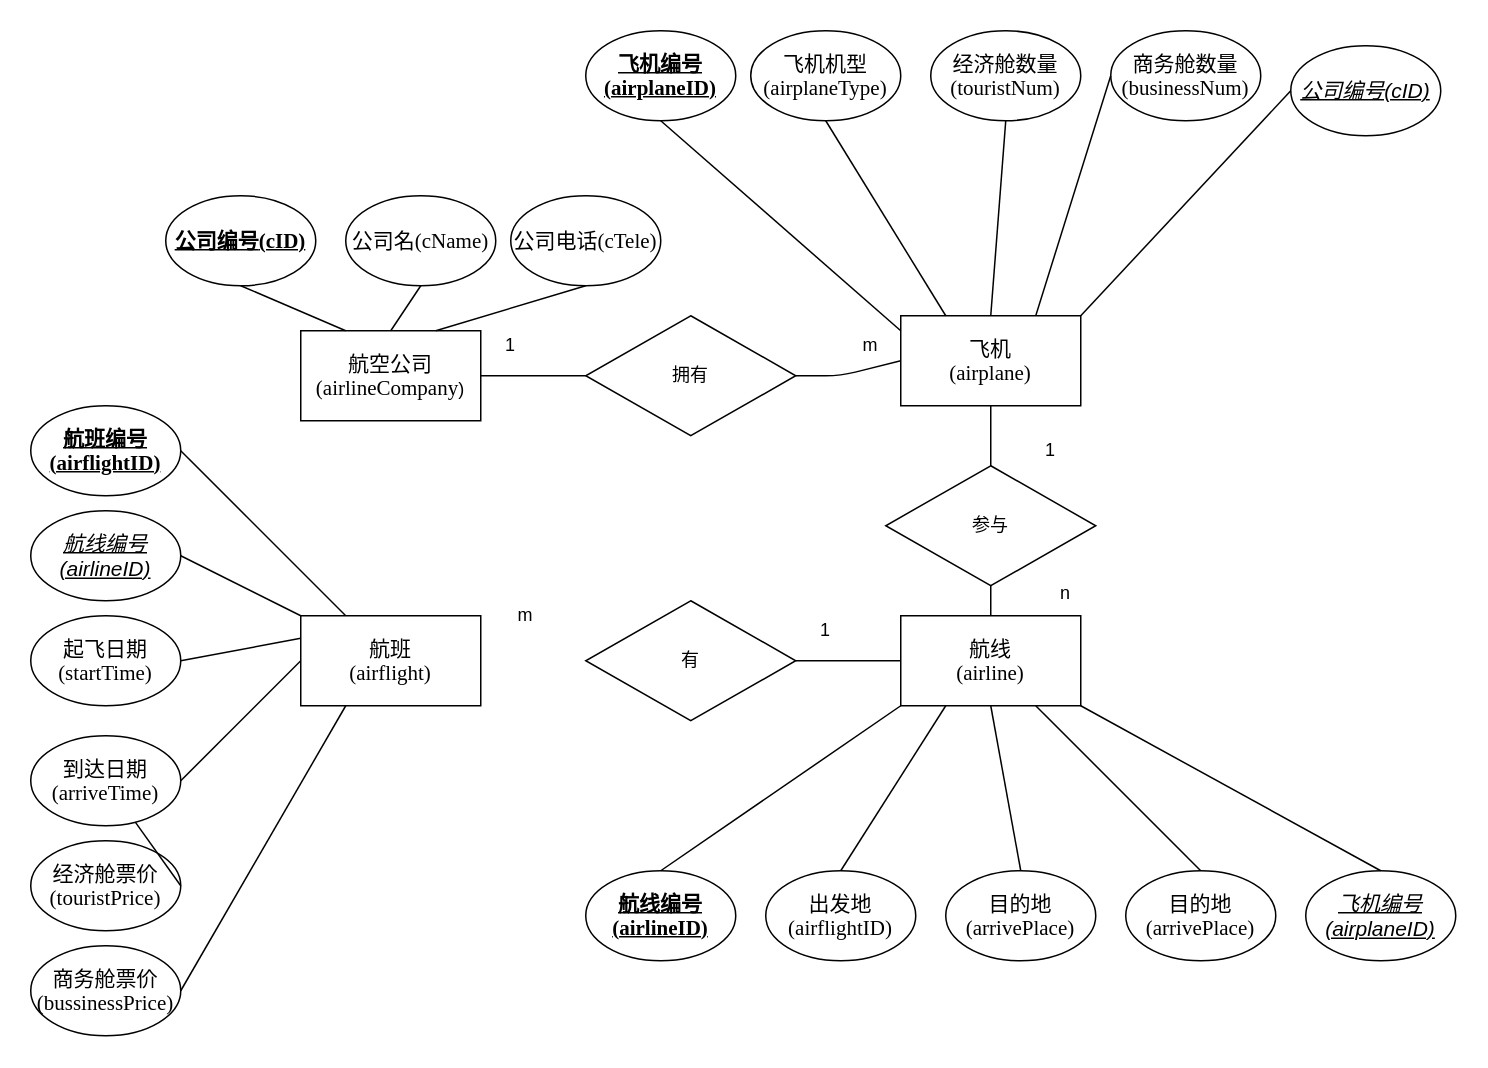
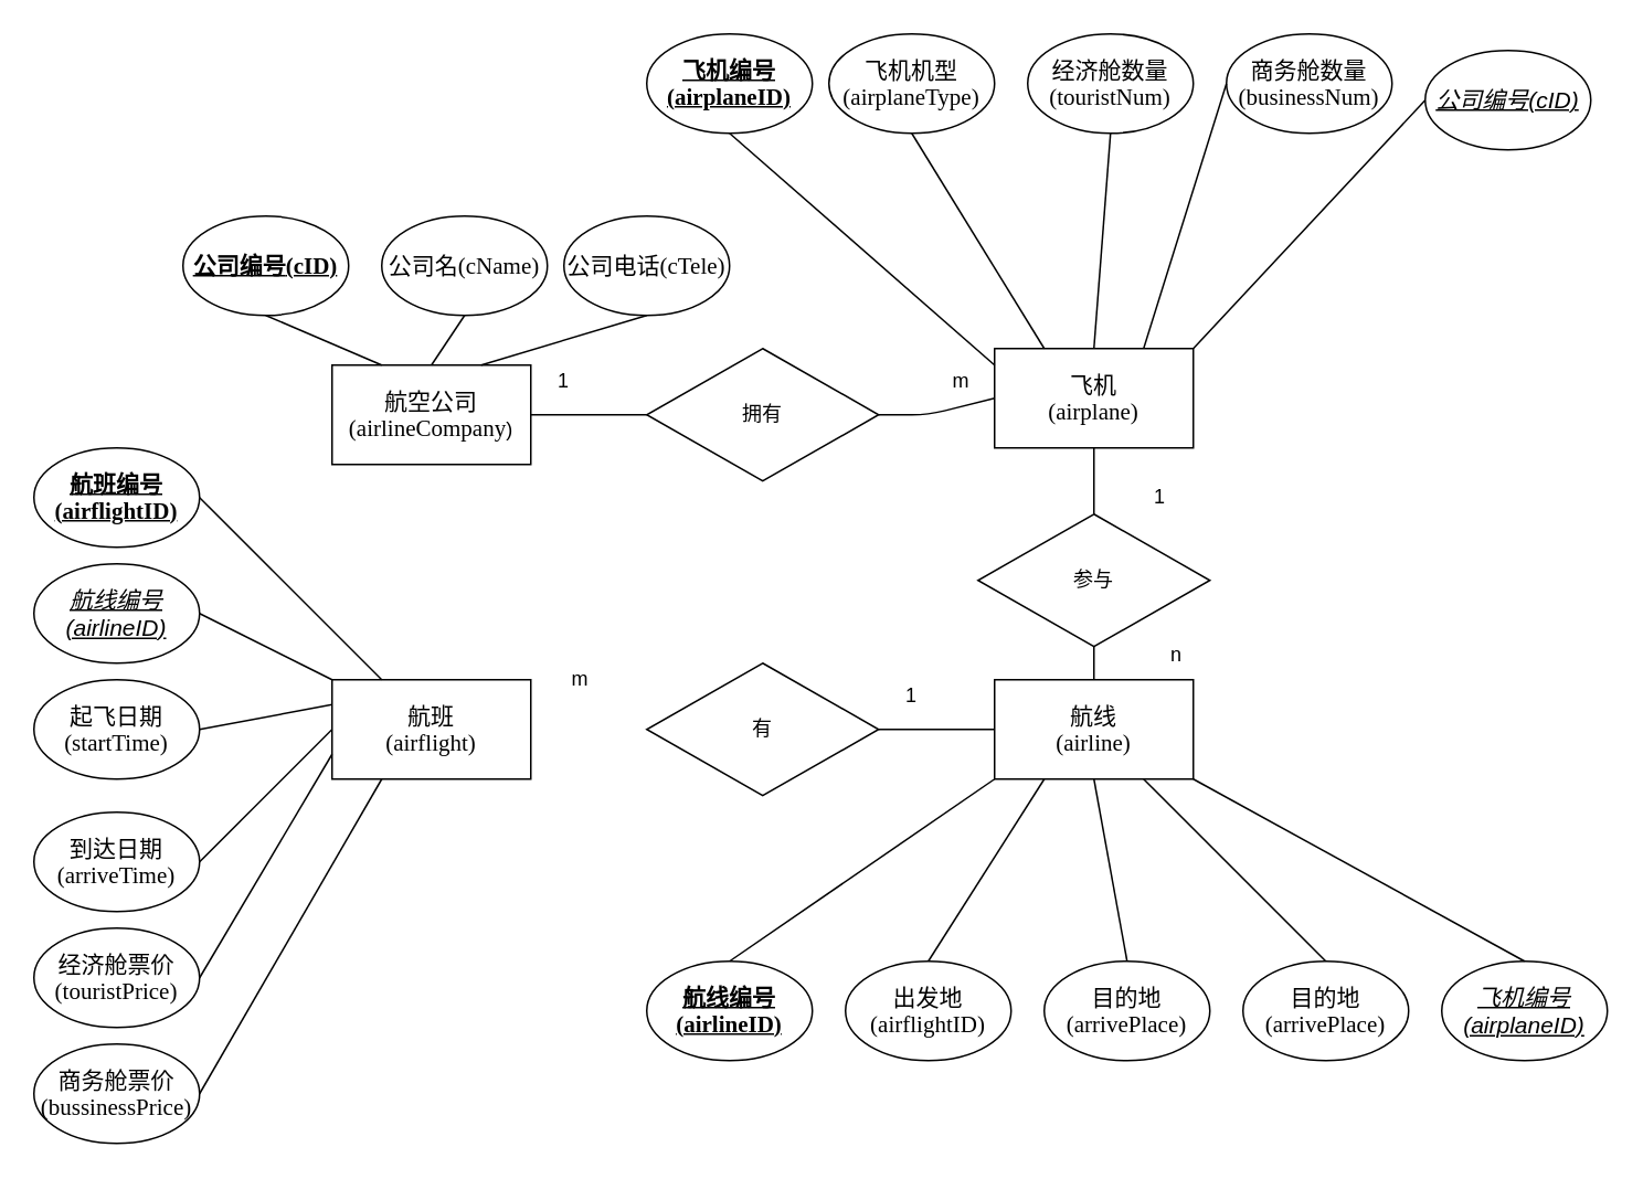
  <mxCell id="0" />
  <mxCell id="1" parent="0" />
  <mxCell id="2" value="&lt;span style=&quot;font-size: 10.5pt&quot;&gt;航空公司&lt;/span&gt;&lt;span lang=&quot;EN-US&quot; style=&quot;font-size: 10.5pt ; font-family: &amp;#34;times new roman&amp;#34; , serif&quot;&gt;(airlineCompany&lt;/span&gt;)" style="rounded=0;whiteSpace=wrap;html=1;" vertex="1" parent="1"><mxGeometry x="200" y="220" width="120" height="60" as="geometry" /></mxCell>
  <mxCell id="3" value="&lt;span style=&quot;font-size: 10.5pt&quot;&gt;飞机&lt;br&gt;&lt;/span&gt;&lt;span lang=&quot;EN-US&quot; style=&quot;font-size: 10.5pt ; font-family: &amp;#34;times new roman&amp;#34; , serif&quot;&gt;(airplane)&lt;/span&gt;" style="rounded=0;whiteSpace=wrap;html=1;" vertex="1" parent="1"><mxGeometry x="600" y="210" width="120" height="60" as="geometry" /></mxCell>
  <mxCell id="4" value="&lt;span style=&quot;font-size: 10.5pt&quot;&gt;航线&lt;br&gt;&lt;/span&gt;&lt;span lang=&quot;EN-US&quot; style=&quot;font-size: 10.5pt ; font-family: &amp;#34;times new roman&amp;#34; , serif&quot;&gt;(airline)&lt;/span&gt;" style="whiteSpace=wrap;html=1;" vertex="1" parent="1"><mxGeometry x="600" y="410" width="120" height="60" as="geometry" /></mxCell>
  <mxCell id="5" value="&lt;span style=&quot;font-size: 10.5pt&quot;&gt;航班&lt;br&gt;&lt;/span&gt;&lt;span lang=&quot;EN-US&quot; style=&quot;font-size: 10.5pt ; font-family: &amp;#34;times new roman&amp;#34; , serif&quot;&gt;(airflight)&lt;/span&gt;" style="whiteSpace=wrap;html=1;" vertex="1" parent="1"><mxGeometry x="200" y="410" width="120" height="60" as="geometry" /></mxCell>
  <mxCell id="6" value="拥有" style="rhombus;whiteSpace=wrap;html=1;" vertex="1" parent="1"><mxGeometry x="390" y="210" width="140" height="80" as="geometry" /></mxCell>
  <mxCell id="7" value="" style="endArrow=none;html=1;entryX=0;entryY=0.5;entryDx=0;entryDy=0;exitX=1;exitY=0.5;exitDx=0;exitDy=0;" edge="1" parent="1" source="2" target="6"><mxGeometry width="50" height="50" relative="1" as="geometry"><mxPoint x="380" y="560" as="sourcePoint" /><mxPoint x="430" y="510" as="targetPoint" /><Array as="points"><mxPoint x="360" y="250" /></Array></mxGeometry></mxCell>
  <mxCell id="8" value="" style="endArrow=none;html=1;entryX=0;entryY=0.5;entryDx=0;entryDy=0;exitX=1;exitY=0.5;exitDx=0;exitDy=0;" edge="1" parent="1" source="6" target="3"><mxGeometry width="50" height="50" relative="1" as="geometry"><mxPoint x="380" y="560" as="sourcePoint" /><mxPoint x="430" y="510" as="targetPoint" /><Array as="points"><mxPoint x="560" y="250" /></Array></mxGeometry></mxCell>
  <mxCell id="9" value="1" style="text;html=1;strokeColor=none;fillColor=none;align=center;verticalAlign=middle;whiteSpace=wrap;rounded=0;" vertex="1" parent="1"><mxGeometry x="320" y="220" width="40" height="20" as="geometry" /></mxCell>
  <mxCell id="10" value="m" style="text;html=1;strokeColor=none;fillColor=none;align=center;verticalAlign=middle;whiteSpace=wrap;rounded=0;" vertex="1" parent="1"><mxGeometry x="560" y="220" width="40" height="20" as="geometry" /></mxCell>
  <mxCell id="11" value="参与" style="rhombus;whiteSpace=wrap;html=1;" vertex="1" parent="1"><mxGeometry x="590" y="310" width="140" height="80" as="geometry" /></mxCell>
  <mxCell id="12" value="" style="endArrow=none;html=1;entryX=0.5;entryY=1;entryDx=0;entryDy=0;exitX=0.5;exitY=0;exitDx=0;exitDy=0;" edge="1" parent="1" source="11" target="3"><mxGeometry width="50" height="50" relative="1" as="geometry"><mxPoint x="370" y="560" as="sourcePoint" /><mxPoint x="420" y="510" as="targetPoint" /><Array as="points"><mxPoint x="660" y="290" /></Array></mxGeometry></mxCell>
  <mxCell id="13" value="" style="endArrow=none;html=1;exitX=0.5;exitY=1;exitDx=0;exitDy=0;entryX=0.5;entryY=0;entryDx=0;entryDy=0;" edge="1" parent="1" source="11" target="4"><mxGeometry width="50" height="50" relative="1" as="geometry"><mxPoint x="370" y="560" as="sourcePoint" /><mxPoint x="420" y="510" as="targetPoint" /></mxGeometry></mxCell>
  <mxCell id="14" value="1" style="text;html=1;strokeColor=none;fillColor=none;align=center;verticalAlign=middle;whiteSpace=wrap;rounded=0;" vertex="1" parent="1"><mxGeometry x="680" y="290" width="40" height="20" as="geometry" /></mxCell>
  <mxCell id="15" value="n" style="text;html=1;strokeColor=none;fillColor=none;align=center;verticalAlign=middle;whiteSpace=wrap;rounded=0;" vertex="1" parent="1"><mxGeometry x="690" y="380" width="40" height="30" as="geometry" /></mxCell>
  <mxCell id="16" value="有" style="rhombus;whiteSpace=wrap;html=1;" vertex="1" parent="1"><mxGeometry x="390" y="400" width="140" height="80" as="geometry" /></mxCell>
  <mxCell id="17" value="" style="endArrow=none;html=1;exitX=1;exitY=0.5;exitDx=0;exitDy=0;entryX=0;entryY=0.5;entryDx=0;entryDy=0;" edge="1" parent="1" source="16" target="4"><mxGeometry width="50" height="50" relative="1" as="geometry"><mxPoint x="370" y="560" as="sourcePoint" /><mxPoint x="420" y="510" as="targetPoint" /></mxGeometry></mxCell>
  <mxCell id="18" value="m" style="text;html=1;strokeColor=none;fillColor=none;align=center;verticalAlign=middle;whiteSpace=wrap;rounded=0;" vertex="1" parent="1"><mxGeometry x="330" y="400" width="40" height="20" as="geometry" /></mxCell>
  <mxCell id="19" value="1" style="text;html=1;strokeColor=none;fillColor=none;align=center;verticalAlign=middle;whiteSpace=wrap;rounded=0;" vertex="1" parent="1"><mxGeometry x="530" y="410" width="40" height="20" as="geometry" /></mxCell>
  <mxCell id="20" value="&lt;b&gt;&lt;u&gt;&lt;span style=&quot;font-size: 10.5pt&quot;&gt;公司编号&lt;/span&gt;&lt;span lang=&quot;EN-US&quot; style=&quot;font-size: 10.5pt ; font-family: &amp;#34;times new roman&amp;#34; , serif&quot;&gt;(cID)&lt;/span&gt;&lt;/u&gt;&lt;/b&gt;" style="ellipse;whiteSpace=wrap;html=1;" vertex="1" parent="1"><mxGeometry y="130" width="100" height="60" as="geometry" x="110" /></mxCell>
  <mxCell id="21" value="&lt;span style=&quot;font-size: 10.5pt&quot;&gt;公司名&lt;/span&gt;&lt;span lang=&quot;EN-US&quot; style=&quot;font-size: 10.5pt ; font-family: &amp;#34;times new roman&amp;#34; , serif&quot;&gt;(cName)&lt;/span&gt;" style="ellipse;whiteSpace=wrap;html=1;" vertex="1" parent="1"><mxGeometry x="230" y="130" width="100" height="60" as="geometry" /></mxCell>
  <mxCell id="22" value="&lt;span style=&quot;font-size: 10.5pt&quot;&gt;公司电话&lt;/span&gt;&lt;span lang=&quot;EN-US&quot; style=&quot;font-size: 10.5pt ; font-family: &amp;#34;times new roman&amp;#34; , serif&quot;&gt;(cTele)&lt;/span&gt;" style="ellipse;whiteSpace=wrap;html=1;" vertex="1" parent="1"><mxGeometry x="340" y="130" width="100" height="60" as="geometry" /></mxCell>
  <mxCell id="23" value="" style="endArrow=none;html=1;strokeColor=#000000;exitX=0.5;exitY=1;exitDx=0;exitDy=0;entryX=0.25;entryY=0;entryDx=0;entryDy=0;" edge="1" parent="1" source="20" target="2"><mxGeometry width="50" height="50" relative="1" as="geometry"><mxPoint x="330" y="270" as="sourcePoint" /><mxPoint x="380" y="220" as="targetPoint" /></mxGeometry></mxCell>
  <mxCell id="24" value="" style="endArrow=none;html=1;strokeColor=#000000;entryX=0.5;entryY=0;entryDx=0;entryDy=0;exitX=0.5;exitY=1;exitDx=0;exitDy=0;" edge="1" parent="1" source="21" target="2"><mxGeometry width="50" height="50" relative="1" as="geometry"><mxPoint x="330" y="270" as="sourcePoint" /><mxPoint x="380" y="220" as="targetPoint" /></mxGeometry></mxCell>
  <mxCell id="25" value="" style="endArrow=none;html=1;strokeColor=#000000;entryX=0.5;entryY=1;entryDx=0;entryDy=0;exitX=0.75;exitY=0;exitDx=0;exitDy=0;" edge="1" parent="1" source="2" target="22"><mxGeometry width="50" height="50" relative="1" as="geometry"><mxPoint x="330" y="270" as="sourcePoint" /><mxPoint x="380" y="220" as="targetPoint" /></mxGeometry></mxCell>
  <mxCell id="26" value="&lt;b&gt;&lt;u&gt;&lt;span style=&quot;font-size: 10.5pt&quot;&gt;飞机编号&lt;/span&gt;&lt;span lang=&quot;EN-US&quot; style=&quot;font-size: 10.5pt ; font-family: &amp;#34;times new roman&amp;#34; , serif&quot;&gt;(airplaneID)&lt;/span&gt;&lt;/u&gt;&lt;/b&gt;" style="ellipse;whiteSpace=wrap;html=1;" vertex="1" parent="1"><mxGeometry x="390" y="20" width="100" height="60" as="geometry" /></mxCell>
  <mxCell id="27" value="&lt;span style=&quot;font-size: 10.5pt&quot;&gt;飞机机型&lt;/span&gt;&lt;span lang=&quot;EN-US&quot; style=&quot;font-size: 10.5pt ; font-family: &amp;#34;times new roman&amp;#34; , serif&quot;&gt;(airplaneType)&lt;/span&gt;" style="ellipse;whiteSpace=wrap;html=1;" vertex="1" parent="1"><mxGeometry x="500" y="20" width="100" height="60" as="geometry" /></mxCell>
  <mxCell id="28" value="&lt;span style=&quot;font-size: 10.5pt&quot;&gt;经济舱数量&lt;/span&gt;&lt;span lang=&quot;EN-US&quot; style=&quot;font-size: 10.5pt ; font-family: &amp;#34;times new roman&amp;#34; , serif&quot;&gt;(touristNum)&lt;/span&gt;" style="ellipse;whiteSpace=wrap;html=1;" vertex="1" parent="1"><mxGeometry x="620" y="20" width="100" height="60" as="geometry" /></mxCell>
  <mxCell id="29" value="&lt;span style=&quot;font-size: 10.5pt&quot;&gt;商务舱数量&lt;/span&gt;&lt;span lang=&quot;EN-US&quot; style=&quot;font-size: 10.5pt ; font-family: &amp;#34;times new roman&amp;#34; , serif&quot;&gt;(businessNum)&lt;/span&gt;" style="ellipse;whiteSpace=wrap;html=1;" vertex="1" parent="1"><mxGeometry x="740" y="20" width="100" height="60" as="geometry" /></mxCell>
  <mxCell id="30" value="&lt;i&gt;&lt;u&gt;&lt;span style=&quot;font-size: 10.5pt&quot;&gt;公司编号(cID)&lt;/span&gt;&lt;/u&gt;&lt;/i&gt;" style="ellipse;whiteSpace=wrap;html=1;" vertex="1" parent="1"><mxGeometry x="860" y="30" width="100" height="60" as="geometry" /></mxCell>
  <mxCell id="31" value="" style="endArrow=none;html=1;strokeColor=#000000;entryX=0.5;entryY=1;entryDx=0;entryDy=0;exitX=1;exitY=0;exitDx=0;exitDy=0;" edge="1" parent="1" source="10" target="26"><mxGeometry width="50" height="50" relative="1" as="geometry"><mxPoint x="510" y="270" as="sourcePoint" /><mxPoint x="560" y="220" as="targetPoint" /></mxGeometry></mxCell>
  <mxCell id="32" value="" style="endArrow=none;html=1;strokeColor=#000000;entryX=0.5;entryY=1;entryDx=0;entryDy=0;exitX=0.25;exitY=0;exitDx=0;exitDy=0;" edge="1" parent="1" source="3" target="27"><mxGeometry width="50" height="50" relative="1" as="geometry"><mxPoint x="510" y="270" as="sourcePoint" /><mxPoint x="560" y="220" as="targetPoint" /></mxGeometry></mxCell>
  <mxCell id="33" value="" style="endArrow=none;html=1;strokeColor=#000000;entryX=0.5;entryY=1;entryDx=0;entryDy=0;exitX=0.5;exitY=0;exitDx=0;exitDy=0;" edge="1" parent="1" source="3" target="28"><mxGeometry width="50" height="50" relative="1" as="geometry"><mxPoint x="510" y="270" as="sourcePoint" /><mxPoint x="560" y="220" as="targetPoint" /></mxGeometry></mxCell>
  <mxCell id="34" value="" style="endArrow=none;html=1;strokeColor=#000000;entryX=0;entryY=0.5;entryDx=0;entryDy=0;exitX=0.75;exitY=0;exitDx=0;exitDy=0;" edge="1" parent="1" source="3" target="29"><mxGeometry width="50" height="50" relative="1" as="geometry"><mxPoint x="510" y="270" as="sourcePoint" /><mxPoint x="560" y="220" as="targetPoint" /></mxGeometry></mxCell>
  <mxCell id="35" value="" style="endArrow=none;html=1;strokeColor=#000000;entryX=0;entryY=0.5;entryDx=0;entryDy=0;exitX=1;exitY=0;exitDx=0;exitDy=0;" edge="1" parent="1" source="3" target="30"><mxGeometry width="50" height="50" relative="1" as="geometry"><mxPoint x="510" y="270" as="sourcePoint" /><mxPoint x="560" y="220" as="targetPoint" /></mxGeometry></mxCell>
  <mxCell id="36" value="&lt;b&gt;&lt;u&gt;&lt;span style=&quot;font-size: 10.5pt&quot;&gt;航线编号&lt;/span&gt;&lt;span lang=&quot;EN-US&quot; style=&quot;font-size: 10.5pt ; font-family: &amp;#34;times new roman&amp;#34; , serif&quot;&gt;(airlineID)&lt;/span&gt;&lt;/u&gt;&lt;/b&gt;" style="ellipse;whiteSpace=wrap;html=1;" vertex="1" parent="1"><mxGeometry x="390" y="580" width="100" height="60" as="geometry" /></mxCell>
  <mxCell id="37" value="&lt;span style=&quot;font-size: 10.5pt&quot;&gt;出发地&lt;/span&gt;&lt;span lang=&quot;EN-US&quot; style=&quot;font-size: 10.5pt ; font-family: &amp;#34;times new roman&amp;#34; , serif&quot;&gt;(airflightID)&lt;/span&gt;" style="ellipse;whiteSpace=wrap;html=1;" vertex="1" parent="1"><mxGeometry x="510" y="580" width="100" height="60" as="geometry" /></mxCell>
  <mxCell id="38" value="&lt;span style=&quot;font-size: 10.5pt&quot;&gt;目的地&lt;/span&gt;&lt;span lang=&quot;EN-US&quot; style=&quot;font-size: 10.5pt ; font-family: &amp;#34;times new roman&amp;#34; , serif&quot;&gt;(arrivePlace)&lt;/span&gt;" style="ellipse;whiteSpace=wrap;html=1;" vertex="1" parent="1"><mxGeometry x="630" y="580" width="100" height="60" as="geometry" /></mxCell>
  <mxCell id="39" value="&lt;span style=&quot;font-size: 10.5pt&quot;&gt;目的地&lt;/span&gt;&lt;span lang=&quot;EN-US&quot; style=&quot;font-size: 10.5pt ; font-family: &amp;#34;times new roman&amp;#34; , serif&quot;&gt;(arrivePlace)&lt;/span&gt;" style="ellipse;whiteSpace=wrap;html=1;" vertex="1" parent="1"><mxGeometry x="750" y="580" width="100" height="60" as="geometry" /></mxCell>
  <mxCell id="40" value="&lt;i&gt;&lt;u&gt;&lt;span style=&quot;font-size: 10.5pt&quot;&gt;飞机编号(airplaneID)&lt;/span&gt;&lt;/u&gt;&lt;/i&gt;" style="ellipse;whiteSpace=wrap;html=1;" vertex="1" parent="1"><mxGeometry x="870" y="580" width="100" height="60" as="geometry" /></mxCell>
  <mxCell id="41" value="" style="endArrow=none;html=1;strokeColor=#000000;exitX=0.5;exitY=0;exitDx=0;exitDy=0;entryX=0;entryY=1;entryDx=0;entryDy=0;" edge="1" parent="1" source="36" target="4"><mxGeometry width="50" height="50" relative="1" as="geometry"><mxPoint x="510" y="380" as="sourcePoint" /><mxPoint x="560" y="330" as="targetPoint" /></mxGeometry></mxCell>
  <mxCell id="42" value="" style="endArrow=none;html=1;strokeColor=#000000;exitX=0.5;exitY=0;exitDx=0;exitDy=0;entryX=0.25;entryY=1;entryDx=0;entryDy=0;" edge="1" parent="1" source="37" target="4"><mxGeometry width="50" height="50" relative="1" as="geometry"><mxPoint x="510" y="380" as="sourcePoint" /><mxPoint x="560" y="330" as="targetPoint" /></mxGeometry></mxCell>
  <mxCell id="43" value="" style="endArrow=none;html=1;strokeColor=#000000;exitX=0.5;exitY=0;exitDx=0;exitDy=0;entryX=0.5;entryY=1;entryDx=0;entryDy=0;" edge="1" parent="1" source="38" target="4"><mxGeometry width="50" height="50" relative="1" as="geometry"><mxPoint x="510" y="380" as="sourcePoint" /><mxPoint x="560" y="330" as="targetPoint" /></mxGeometry></mxCell>
  <mxCell id="44" value="" style="endArrow=none;html=1;strokeColor=#000000;exitX=0.5;exitY=0;exitDx=0;exitDy=0;" edge="1" parent="1" source="39"><mxGeometry width="50" height="50" relative="1" as="geometry"><mxPoint x="510" y="380" as="sourcePoint" /><mxPoint x="690" y="470" as="targetPoint" /></mxGeometry></mxCell>
  <mxCell id="45" value="" style="endArrow=none;html=1;strokeColor=#000000;exitX=0.5;exitY=0;exitDx=0;exitDy=0;entryX=1;entryY=1;entryDx=0;entryDy=0;" edge="1" parent="1" source="40" target="4"><mxGeometry width="50" height="50" relative="1" as="geometry"><mxPoint x="510" y="380" as="sourcePoint" /><mxPoint x="560" y="330" as="targetPoint" /></mxGeometry></mxCell>
  <mxCell id="46" value="&lt;b&gt;&lt;u&gt;&lt;span style=&quot;font-size: 10.5pt&quot;&gt;航班编号&lt;/span&gt;&lt;span lang=&quot;EN-US&quot; style=&quot;font-size: 10.5pt ; font-family: &amp;#34;times new roman&amp;#34; , serif&quot;&gt;(airflightID)&lt;/span&gt;&lt;/u&gt;&lt;/b&gt;" style="ellipse;whiteSpace=wrap;html=1;" vertex="1" parent="1"><mxGeometry x="20" y="270" width="100" height="60" as="geometry" /></mxCell>
  <mxCell id="47" value="&lt;i&gt;&lt;u&gt;&lt;span style=&quot;font-size: 10.5pt&quot;&gt;航线编号(airlineID)&lt;/span&gt;&lt;/u&gt;&lt;/i&gt;" style="ellipse;whiteSpace=wrap;html=1;" vertex="1" parent="1"><mxGeometry x="20" y="340" width="100" height="60" as="geometry" /></mxCell>
  <mxCell id="48" value="&lt;span style=&quot;font-size: 10.5pt&quot;&gt;起飞日期&lt;/span&gt;&lt;span lang=&quot;EN-US&quot; style=&quot;font-size: 10.5pt ; font-family: &amp;#34;times new roman&amp;#34; , serif&quot;&gt;(startTime)&lt;/span&gt;" style="ellipse;whiteSpace=wrap;html=1;" vertex="1" parent="1"><mxGeometry x="20" y="410" width="100" height="60" as="geometry" /></mxCell>
  <mxCell id="49" value="&lt;span style=&quot;font-size: 10.5pt&quot;&gt;到达日期&lt;/span&gt;&lt;span lang=&quot;EN-US&quot; style=&quot;font-size: 10.5pt ; font-family: &amp;#34;times new roman&amp;#34; , serif&quot;&gt;(arriveTime)&lt;/span&gt;" style="ellipse;whiteSpace=wrap;html=1;" vertex="1" parent="1"><mxGeometry x="20" y="490" width="100" height="60" as="geometry" /></mxCell>
  <mxCell id="50" value="&lt;span style=&quot;font-size: 10.5pt&quot;&gt;经济舱票价&lt;/span&gt;&lt;span lang=&quot;EN-US&quot; style=&quot;font-size: 10.5pt ; font-family: &amp;#34;times new roman&amp;#34; , serif&quot;&gt;(touristPrice)&lt;/span&gt;" style="ellipse;whiteSpace=wrap;html=1;" vertex="1" parent="1"><mxGeometry x="20" y="560" width="100" height="60" as="geometry" /></mxCell>
  <mxCell id="51" value="&lt;span style=&quot;font-size: 10.5pt&quot;&gt;商务舱票价&lt;/span&gt;&lt;span lang=&quot;EN-US&quot; style=&quot;font-size: 10.5pt ; font-family: &amp;#34;times new roman&amp;#34; , serif&quot;&gt;(bussinessPrice)&lt;/span&gt;" style="ellipse;whiteSpace=wrap;html=1;" vertex="1" parent="1"><mxGeometry x="20" y="630" width="100" height="60" as="geometry" /></mxCell>
  <mxCell id="52" value="" style="endArrow=none;html=1;strokeColor=#000000;entryX=1;entryY=0.5;entryDx=0;entryDy=0;exitX=0.25;exitY=0;exitDx=0;exitDy=0;" edge="1" parent="1" source="5" target="46"><mxGeometry width="50" height="50" relative="1" as="geometry"><mxPoint x="-20" y="420" as="sourcePoint" /><mxPoint x="30" y="370" as="targetPoint" /></mxGeometry></mxCell>
  <mxCell id="53" value="" style="endArrow=none;html=1;strokeColor=#000000;entryX=1;entryY=0.5;entryDx=0;entryDy=0;exitX=0;exitY=0;exitDx=0;exitDy=0;" edge="1" parent="1" source="5" target="47"><mxGeometry width="50" height="50" relative="1" as="geometry"><mxPoint x="-20" y="420" as="sourcePoint" /><mxPoint x="30" y="370" as="targetPoint" /></mxGeometry></mxCell>
  <mxCell id="54" value="" style="endArrow=none;html=1;strokeColor=#000000;entryX=0;entryY=0.25;entryDx=0;entryDy=0;exitX=1;exitY=0.5;exitDx=0;exitDy=0;" edge="1" parent="1" source="48" target="5"><mxGeometry width="50" height="50" relative="1" as="geometry"><mxPoint x="-20" y="420" as="sourcePoint" /><mxPoint x="30" y="370" as="targetPoint" /></mxGeometry></mxCell>
  <mxCell id="55" value="" style="endArrow=none;html=1;strokeColor=#000000;exitX=1;exitY=0.5;exitDx=0;exitDy=0;entryX=0;entryY=0.5;entryDx=0;entryDy=0;" edge="1" parent="1" source="49" target="5"><mxGeometry width="50" height="50" relative="1" as="geometry"><mxPoint x="-20" y="420" as="sourcePoint" /><mxPoint x="30" y="370" as="targetPoint" /></mxGeometry></mxCell>
- <mxCell id="56" value="" style="endArrow=none;html=1;strokeColor=#000000;exitX=1;exitY=0.5;exitDx=0;exitDy=0;" edge="1" parent="1" source="50" target="49"><mxGeometry width="50" height="50" relative="1" as="geometry"><mxPoint x="-20" y="420" as="sourcePoint" /><mxPoint x="30" y="370" as="targetPoint" /></mxGeometry></mxCell>
+ <mxCell id="56" value="" style="endArrow=none;html=1;strokeColor=#000000;exitX=1;exitY=0.5;exitDx=0;exitDy=0;entryX=0;entryY=0.75;entryDx=0;entryDy=0;" edge="1" parent="1" source="50" target="5"><mxGeometry width="50" height="50" relative="1" as="geometry"><mxPoint x="-20" y="420" as="sourcePoint" /><mxPoint x="30" y="370" as="targetPoint" /></mxGeometry></mxCell>
  <mxCell id="57" value="" style="endArrow=none;html=1;strokeColor=#000000;exitX=1;exitY=0.5;exitDx=0;exitDy=0;entryX=0.25;entryY=1;entryDx=0;entryDy=0;" edge="1" parent="1" source="51" target="5"><mxGeometry width="50" height="50" relative="1" as="geometry"><mxPoint x="-20" y="420" as="sourcePoint" /><mxPoint x="30" y="370" as="targetPoint" /></mxGeometry></mxCell>
